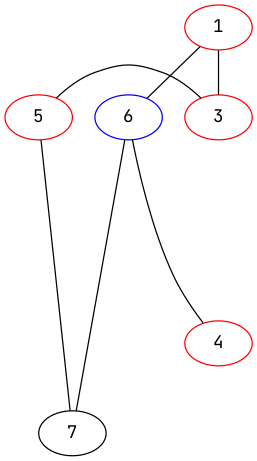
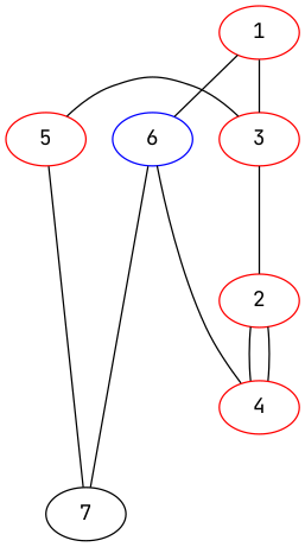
  graph {
    fontname="JetBrains Mono"
    node [color=red fontname="JetBrains Mono"]
    edge [fontname="JetBrains Mono"]
    6 [color=blue]
    3
    5
    7 [color=""]
    4
+   2
    1
    subgraph sub_1 {
      rank=same
      6
      3
      5
    }
    subgraph sub_2 {
      rank=sink
      7
    }
    6 -- 7
    6 -- 4 [minlen=3]
+   3 -- 2 [weight=3]
    5 -- 3
    5 -- 7
+   2 -- 4 [weight=2]
+   2 -- 4 [weight=2]
    1 -- 6
    1 -- 3 [weight=3]
  }
